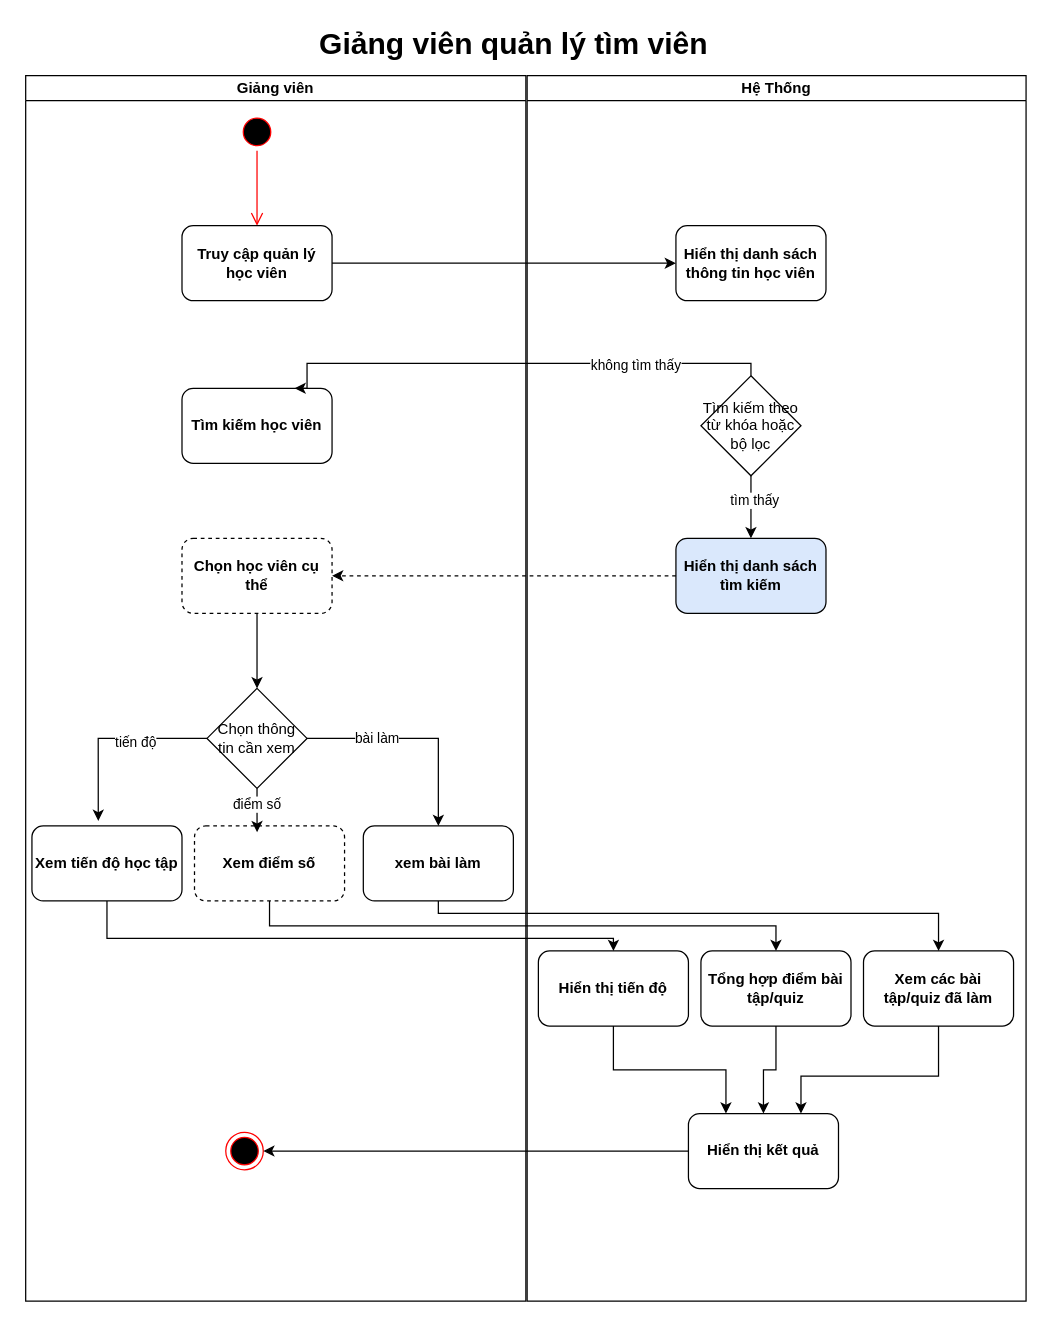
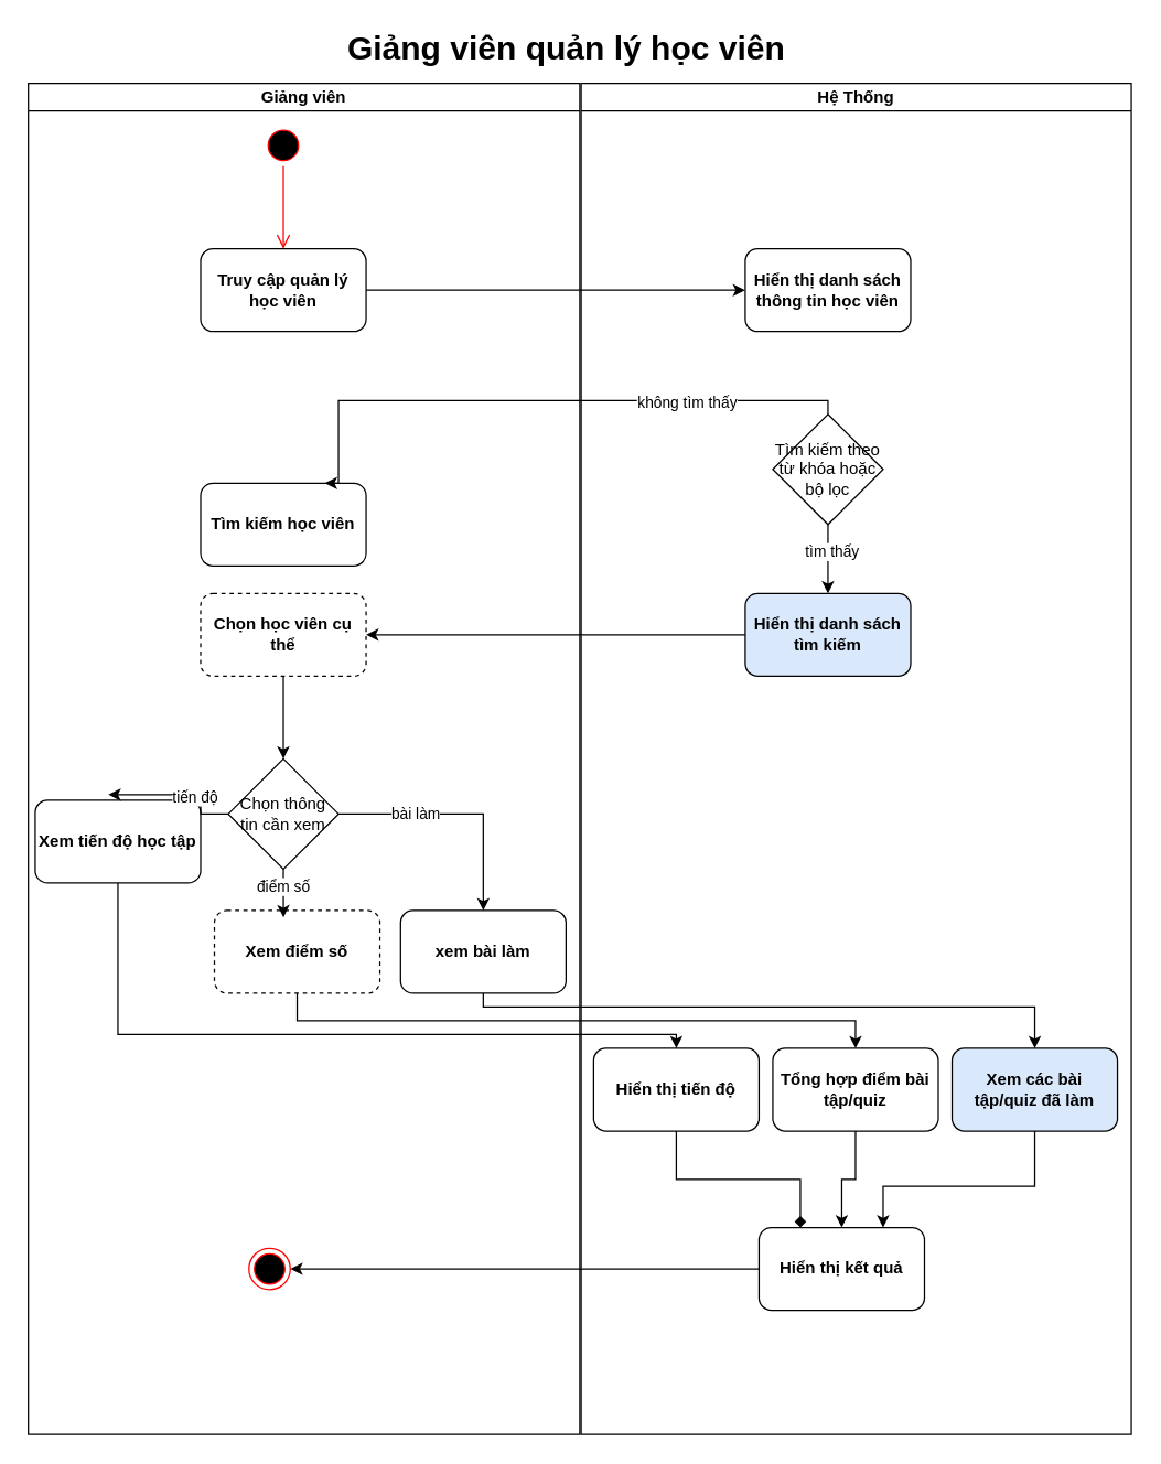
  <mxCell id="0" />
  <mxCell id="1" parent="0" />
  <mxCell id="2" value="Giảng viên" style="swimlane;startSize=20;whiteSpace=wrap;html=1;fontStyle=1" vertex="1" parent="1"><mxGeometry x="20" y="60" width="400" height="980" as="geometry" /></mxCell>
  <mxCell id="3" value="" style="ellipse;html=1;shape=startState;fillColor=#000000;strokeColor=#ff0000;fontStyle=1" vertex="1" parent="2"><mxGeometry x="170" y="30" width="30" height="30" as="geometry" /></mxCell>
  <mxCell id="4" value="" style="edgeStyle=orthogonalEdgeStyle;html=1;verticalAlign=bottom;endArrow=open;endSize=8;strokeColor=#ff0000;rounded=0;fontStyle=1" edge="1" parent="2" source="3"><mxGeometry relative="1" as="geometry"><mxPoint x="185" y="120" as="targetPoint" /></mxGeometry></mxCell>
  <mxCell id="5" value="Truy cập quản lý học viên" style="rounded=1;whiteSpace=wrap;html=1;fontStyle=1" vertex="1" parent="2"><mxGeometry x="125" y="120" width="120" height="60" as="geometry" /></mxCell>
- <mxCell id="6" value="Tìm kiếm học viên" style="rounded=1;whiteSpace=wrap;html=1;fontStyle=1" vertex="1" parent="2"><mxGeometry x="125" y="250" width="120" height="60" as="geometry" /></mxCell>
+ <mxCell id="6" value="Tìm kiếm học viên" style="rounded=1;whiteSpace=wrap;html=1;fontStyle=1" vertex="1" parent="2"><mxGeometry x="125" y="290" width="120" height="60" as="geometry" /></mxCell>
  <mxCell id="7" style="edgeStyle=orthogonalEdgeStyle;rounded=0;orthogonalLoop=1;jettySize=auto;html=1;" edge="1" parent="2" source="8" target="11"><mxGeometry relative="1" as="geometry" /></mxCell>
  <mxCell id="8" value="Chọn học viên cụ thể" style="rounded=1;whiteSpace=wrap;html=1;fontStyle=1;dashed=1;" vertex="1" parent="2"><mxGeometry x="125" y="370" width="120" height="60" as="geometry" /></mxCell>
  <mxCell id="9" style="edgeStyle=orthogonalEdgeStyle;rounded=0;orthogonalLoop=1;jettySize=auto;html=1;entryX=0.5;entryY=0;entryDx=0;entryDy=0;" edge="1" parent="2" source="11" target="14"><mxGeometry relative="1" as="geometry" /></mxCell>
  <mxCell id="10" value="bài làm" style="edgeLabel;html=1;align=center;verticalAlign=middle;resizable=0;points=[];" vertex="1" connectable="0" parent="9"><mxGeometry x="-0.371" y="1" relative="1" as="geometry"><mxPoint as="offset" /></mxGeometry></mxCell>
  <mxCell id="11" value="Chọn thông tin cần xem" style="rhombus;whiteSpace=wrap;html=1;" vertex="1" parent="2"><mxGeometry x="145" y="490" width="80" height="80" as="geometry" /></mxCell>
- <mxCell id="12" value="Xem tiến độ học tập" style="rounded=1;whiteSpace=wrap;html=1;fontStyle=1" vertex="1" parent="2"><mxGeometry x="5" y="600" width="120" height="60" as="geometry" /></mxCell>
+ <mxCell id="12" value="Xem tiến độ học tập" style="rounded=1;whiteSpace=wrap;html=1;fontStyle=1" vertex="1" parent="2"><mxGeometry x="5" y="520" width="120" height="60" as="geometry" /></mxCell>
  <mxCell id="13" value="Xem điểm số" style="rounded=1;whiteSpace=wrap;html=1;fontStyle=1;dashed=1;" vertex="1" parent="2"><mxGeometry x="135" y="600" width="120" height="60" as="geometry" /></mxCell>
  <mxCell id="14" value="xem bài làm" style="rounded=1;whiteSpace=wrap;html=1;fontStyle=1" vertex="1" parent="2"><mxGeometry x="270" y="600" width="120" height="60" as="geometry" /></mxCell>
  <mxCell id="15" style="edgeStyle=orthogonalEdgeStyle;rounded=0;orthogonalLoop=1;jettySize=auto;html=1;entryX=0.442;entryY=-0.067;entryDx=0;entryDy=0;entryPerimeter=0;" edge="1" parent="2" source="11" target="12"><mxGeometry relative="1" as="geometry" /></mxCell>
  <mxCell id="16" value="tiến độ" style="edgeLabel;html=1;align=center;verticalAlign=middle;resizable=0;points=[];" vertex="1" connectable="0" parent="15"><mxGeometry x="-0.242" y="2" relative="1" as="geometry"><mxPoint as="offset" /></mxGeometry></mxCell>
  <mxCell id="17" style="edgeStyle=orthogonalEdgeStyle;rounded=0;orthogonalLoop=1;jettySize=auto;html=1;entryX=0.417;entryY=0.083;entryDx=0;entryDy=0;entryPerimeter=0;" edge="1" parent="2" source="11" target="13"><mxGeometry relative="1" as="geometry" /></mxCell>
  <mxCell id="18" value="điểm số" style="edgeLabel;html=1;align=center;verticalAlign=middle;resizable=0;points=[];" vertex="1" connectable="0" parent="17"><mxGeometry x="0.019" y="1" relative="1" as="geometry"><mxPoint as="offset" /></mxGeometry></mxCell>
  <mxCell id="19" value="" style="ellipse;html=1;shape=endState;fillColor=#000000;strokeColor=#ff0000;" vertex="1" parent="2"><mxGeometry x="160" y="845" width="30" height="30" as="geometry" /></mxCell>
  <mxCell id="20" value="Hệ Thống" style="swimlane;startSize=20;whiteSpace=wrap;html=1;fontStyle=1" vertex="1" parent="1"><mxGeometry x="421" y="60" width="399" height="980" as="geometry" /></mxCell>
  <mxCell id="21" value="Hiển thị danh sách thông tin học viên" style="rounded=1;whiteSpace=wrap;html=1;fontStyle=1" vertex="1" parent="20"><mxGeometry x="119" y="120" width="120" height="60" as="geometry" /></mxCell>
  <mxCell id="22" style="edgeStyle=orthogonalEdgeStyle;rounded=0;orthogonalLoop=1;jettySize=auto;html=1;" edge="1" parent="20" source="24" target="25"><mxGeometry relative="1" as="geometry" /></mxCell>
  <mxCell id="23" value="tìm thấy" style="edgeLabel;html=1;align=center;verticalAlign=middle;resizable=0;points=[];" vertex="1" connectable="0" parent="22"><mxGeometry x="-0.24" y="2" relative="1" as="geometry"><mxPoint as="offset" /></mxGeometry></mxCell>
  <mxCell id="24" value="Tìm kiếm theo từ khóa hoặc bộ lọc" style="rhombus;whiteSpace=wrap;html=1;" vertex="1" parent="20"><mxGeometry x="139" y="240" width="80" height="80" as="geometry" /></mxCell>
  <mxCell id="25" value="Hiển thị danh sách tìm kiếm" style="rounded=1;whiteSpace=wrap;html=1;fontStyle=1;fillColor=#dae8fc;" vertex="1" parent="20"><mxGeometry x="119" y="370" width="120" height="60" as="geometry" /></mxCell>
- <mxCell id="26" style="edgeStyle=orthogonalEdgeStyle;rounded=0;orthogonalLoop=1;jettySize=auto;html=1;entryX=0.25;entryY=0;entryDx=0;entryDy=0;" edge="1" parent="20" source="27" target="32"><mxGeometry relative="1" as="geometry" /></mxCell>
+ <mxCell id="26" style="edgeStyle=orthogonalEdgeStyle;rounded=0;orthogonalLoop=1;jettySize=auto;html=1;entryX=0.25;entryY=0;entryDx=0;entryDy=0;endArrow=diamond;" edge="1" parent="20" source="27" target="32"><mxGeometry relative="1" as="geometry" /></mxCell>
  <mxCell id="27" value="Hiển thị tiến độ" style="rounded=1;whiteSpace=wrap;html=1;fontStyle=1" vertex="1" parent="20"><mxGeometry x="9" y="700" width="120" height="60" as="geometry" /></mxCell>
  <mxCell id="28" style="edgeStyle=orthogonalEdgeStyle;rounded=0;orthogonalLoop=1;jettySize=auto;html=1;" edge="1" parent="20" source="29" target="32"><mxGeometry relative="1" as="geometry" /></mxCell>
  <mxCell id="29" value="Tổng hợp điểm bài tập/quiz" style="rounded=1;whiteSpace=wrap;html=1;fontStyle=1" vertex="1" parent="20"><mxGeometry x="139" y="700" width="120" height="60" as="geometry" /></mxCell>
  <mxCell id="30" style="edgeStyle=orthogonalEdgeStyle;rounded=0;orthogonalLoop=1;jettySize=auto;html=1;entryX=0.75;entryY=0;entryDx=0;entryDy=0;" edge="1" parent="20" source="31" target="32"><mxGeometry relative="1" as="geometry"><Array as="points"><mxPoint x="329" y="800" /><mxPoint x="219" y="800" /></Array></mxGeometry></mxCell>
- <mxCell id="31" value="Xem các bài tập/quiz đã làm" style="rounded=1;whiteSpace=wrap;html=1;fontStyle=1" vertex="1" parent="20"><mxGeometry x="269" y="700" width="120" height="60" as="geometry" /></mxCell>
+ <mxCell id="31" value="Xem các bài tập/quiz đã làm" style="rounded=1;whiteSpace=wrap;html=1;fontStyle=1;fillColor=#dae8fc;" vertex="1" parent="20"><mxGeometry x="269" y="700" width="120" height="60" as="geometry" /></mxCell>
  <mxCell id="32" value="Hiển thị kết quả" style="rounded=1;whiteSpace=wrap;html=1;fontStyle=1" vertex="1" parent="20"><mxGeometry x="129" y="830" width="120" height="60" as="geometry" /></mxCell>
- <mxCell id="33" value="&lt;span style=&quot;font-size: 24px;&quot;&gt;Giảng viên quản lý tìm viên&lt;/span&gt;" style="text;html=1;align=center;verticalAlign=middle;whiteSpace=wrap;rounded=0;fontStyle=1" vertex="1" parent="1"><mxGeometry x="140" y="20" width="541" height="30" as="geometry" /></mxCell>
+ <mxCell id="33" value="&lt;span style=&quot;font-size: 24px;&quot;&gt;Giảng viên quản lý học viên&lt;/span&gt;" style="text;html=1;align=center;verticalAlign=middle;whiteSpace=wrap;rounded=0;fontStyle=1" vertex="1" parent="1"><mxGeometry x="140" y="20" width="541" height="30" as="geometry" /></mxCell>
  <mxCell id="34" style="edgeStyle=orthogonalEdgeStyle;rounded=0;orthogonalLoop=1;jettySize=auto;html=1;fontStyle=1" edge="1" parent="1" source="5"><mxGeometry relative="1" as="geometry"><mxPoint x="540" y="210" as="targetPoint" /></mxGeometry></mxCell>
  <mxCell id="35" style="edgeStyle=orthogonalEdgeStyle;rounded=0;orthogonalLoop=1;jettySize=auto;html=1;entryX=0.75;entryY=0;entryDx=0;entryDy=0;" edge="1" parent="1" source="24" target="6"><mxGeometry relative="1" as="geometry"><Array as="points"><mxPoint x="600" y="290" /><mxPoint x="245" y="290" /></Array></mxGeometry></mxCell>
  <mxCell id="36" value="không tìm thấy" style="edgeLabel;html=1;align=center;verticalAlign=middle;resizable=0;points=[];" vertex="1" connectable="0" parent="35"><mxGeometry x="-0.48" y="1" relative="1" as="geometry"><mxPoint as="offset" /></mxGeometry></mxCell>
- <mxCell id="37" style="edgeStyle=orthogonalEdgeStyle;rounded=0;orthogonalLoop=1;jettySize=auto;html=1;entryX=1;entryY=0.5;entryDx=0;entryDy=0;dashed=1;" edge="1" parent="1" source="25" target="8"><mxGeometry relative="1" as="geometry" /></mxCell>
+ <mxCell id="37" style="edgeStyle=orthogonalEdgeStyle;rounded=0;orthogonalLoop=1;jettySize=auto;html=1;entryX=1;entryY=0.5;entryDx=0;entryDy=0;" edge="1" parent="1" source="25" target="8"><mxGeometry relative="1" as="geometry" /></mxCell>
  <mxCell id="38" style="edgeStyle=orthogonalEdgeStyle;rounded=0;orthogonalLoop=1;jettySize=auto;html=1;" edge="1" parent="1" source="13" target="29"><mxGeometry relative="1" as="geometry"><Array as="points"><mxPoint x="215" y="740" /><mxPoint x="620" y="740" /></Array></mxGeometry></mxCell>
  <mxCell id="39" style="edgeStyle=orthogonalEdgeStyle;rounded=0;orthogonalLoop=1;jettySize=auto;html=1;" edge="1" parent="1" source="14" target="31"><mxGeometry relative="1" as="geometry"><Array as="points"><mxPoint x="350" y="730" /><mxPoint x="750" y="730" /></Array></mxGeometry></mxCell>
  <mxCell id="40" style="edgeStyle=orthogonalEdgeStyle;rounded=0;orthogonalLoop=1;jettySize=auto;html=1;" edge="1" parent="1" source="12" target="27"><mxGeometry relative="1" as="geometry"><Array as="points"><mxPoint x="85" y="750" /><mxPoint x="490" y="750" /></Array></mxGeometry></mxCell>
  <mxCell id="41" style="edgeStyle=orthogonalEdgeStyle;rounded=0;orthogonalLoop=1;jettySize=auto;html=1;entryX=1;entryY=0.5;entryDx=0;entryDy=0;" edge="1" parent="1" source="32" target="19"><mxGeometry relative="1" as="geometry" /></mxCell>
